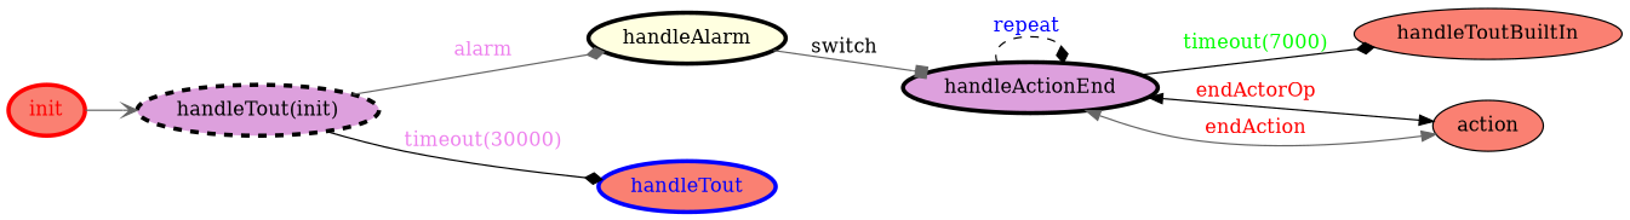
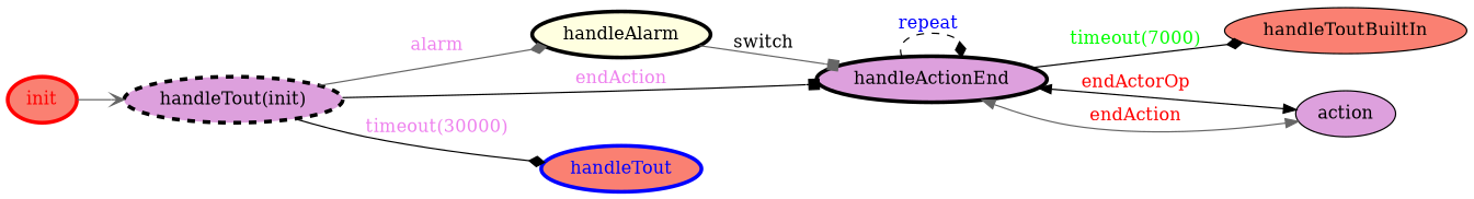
  digraph {
    rankdir=LR
    node [color=black fillcolor=salmon fontcolor=black penwidth=3 style=filled]
    edge [arrowhead=diamond color=black fontcolor=violet]
    init [color=red fontcolor=red]
    n2 [fillcolor=plum label="handleTout(init)" style="dashed,filled"]
    handleAlarm [fillcolor=lightyellow]
    handleActionEnd [fillcolor=plum]
    handleTout [color=blue fontcolor=blue]
    handleToutBuiltIn [color="" fontcolor="" penwidth=""]
-   action [color="" fontcolor="" penwidth=""]
+   action [fillcolor=plum color="" fontcolor="" penwidth=""]
    init -> n2 [arrowhead=vee color=gray40]
    n2 -> handleAlarm [color=gray40 label=alarm]
+   n2 -> handleActionEnd [arrowhead=box label=endAction]
    n2 -> handleTout [label="timeout(30000)"]
    handleAlarm -> handleActionEnd [arrowhead=box color=gray40 fontcolor=black label=switch]
    handleActionEnd -> handleActionEnd [fontcolor=blue label="repeat " style=dashed]
    handleActionEnd -> handleToutBuiltIn [fontcolor=green label="timeout(7000)"]
    handleActionEnd -> action [dir=both fontcolor=red label=endActorOp arrowhead=""]
    handleActionEnd -> action [color=gray40 dir=both fontcolor=red label=endAction arrowhead=""]
  }
